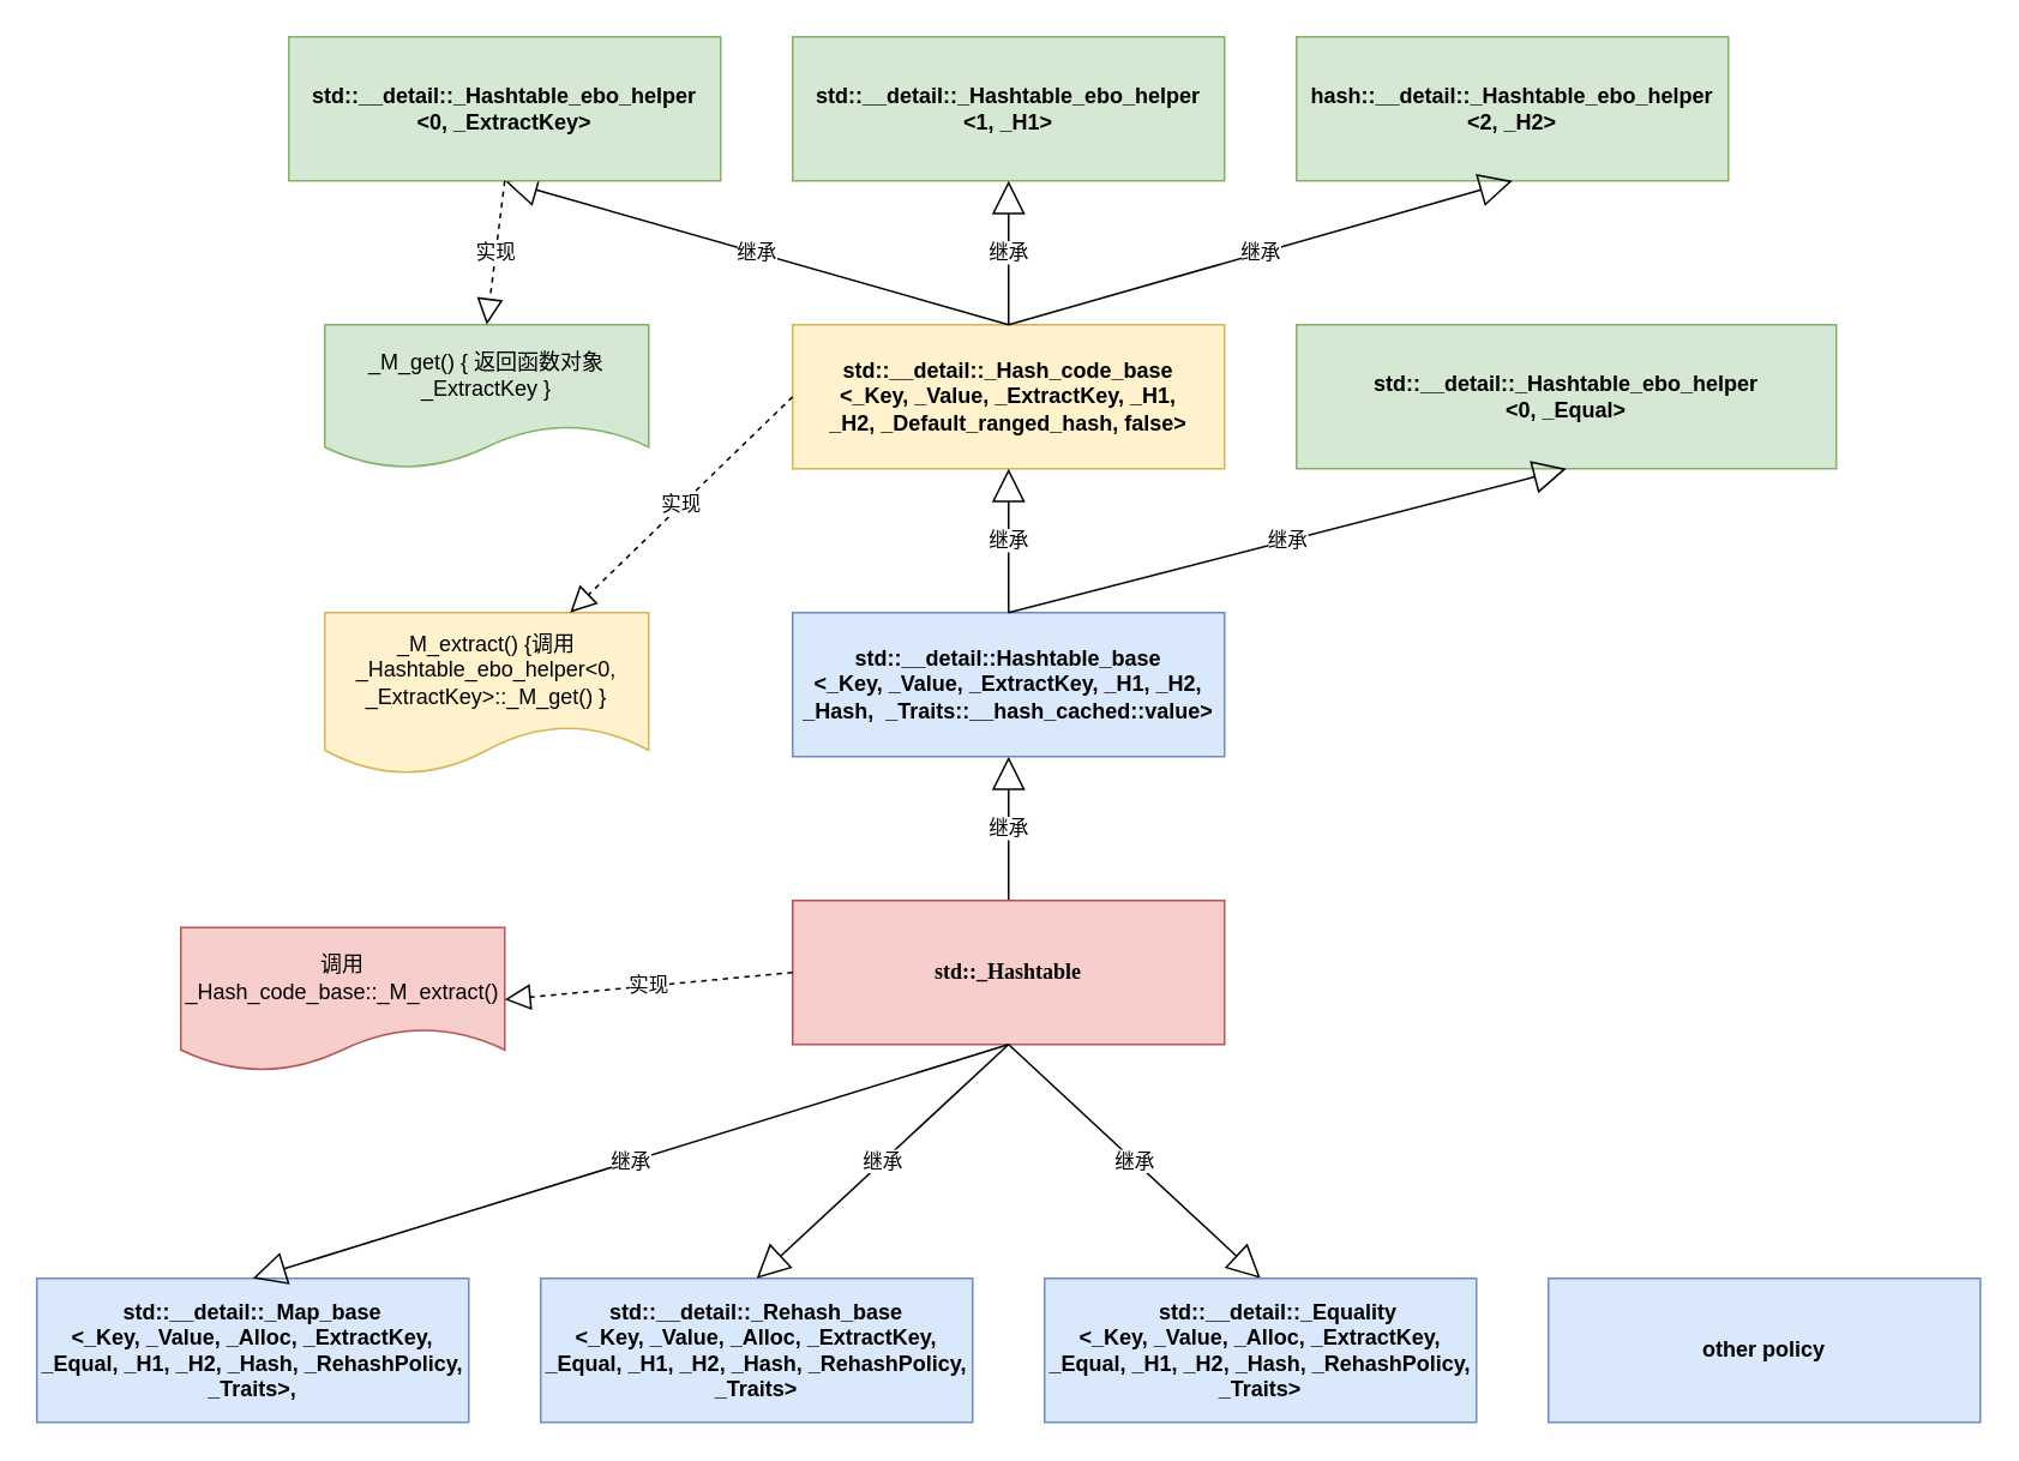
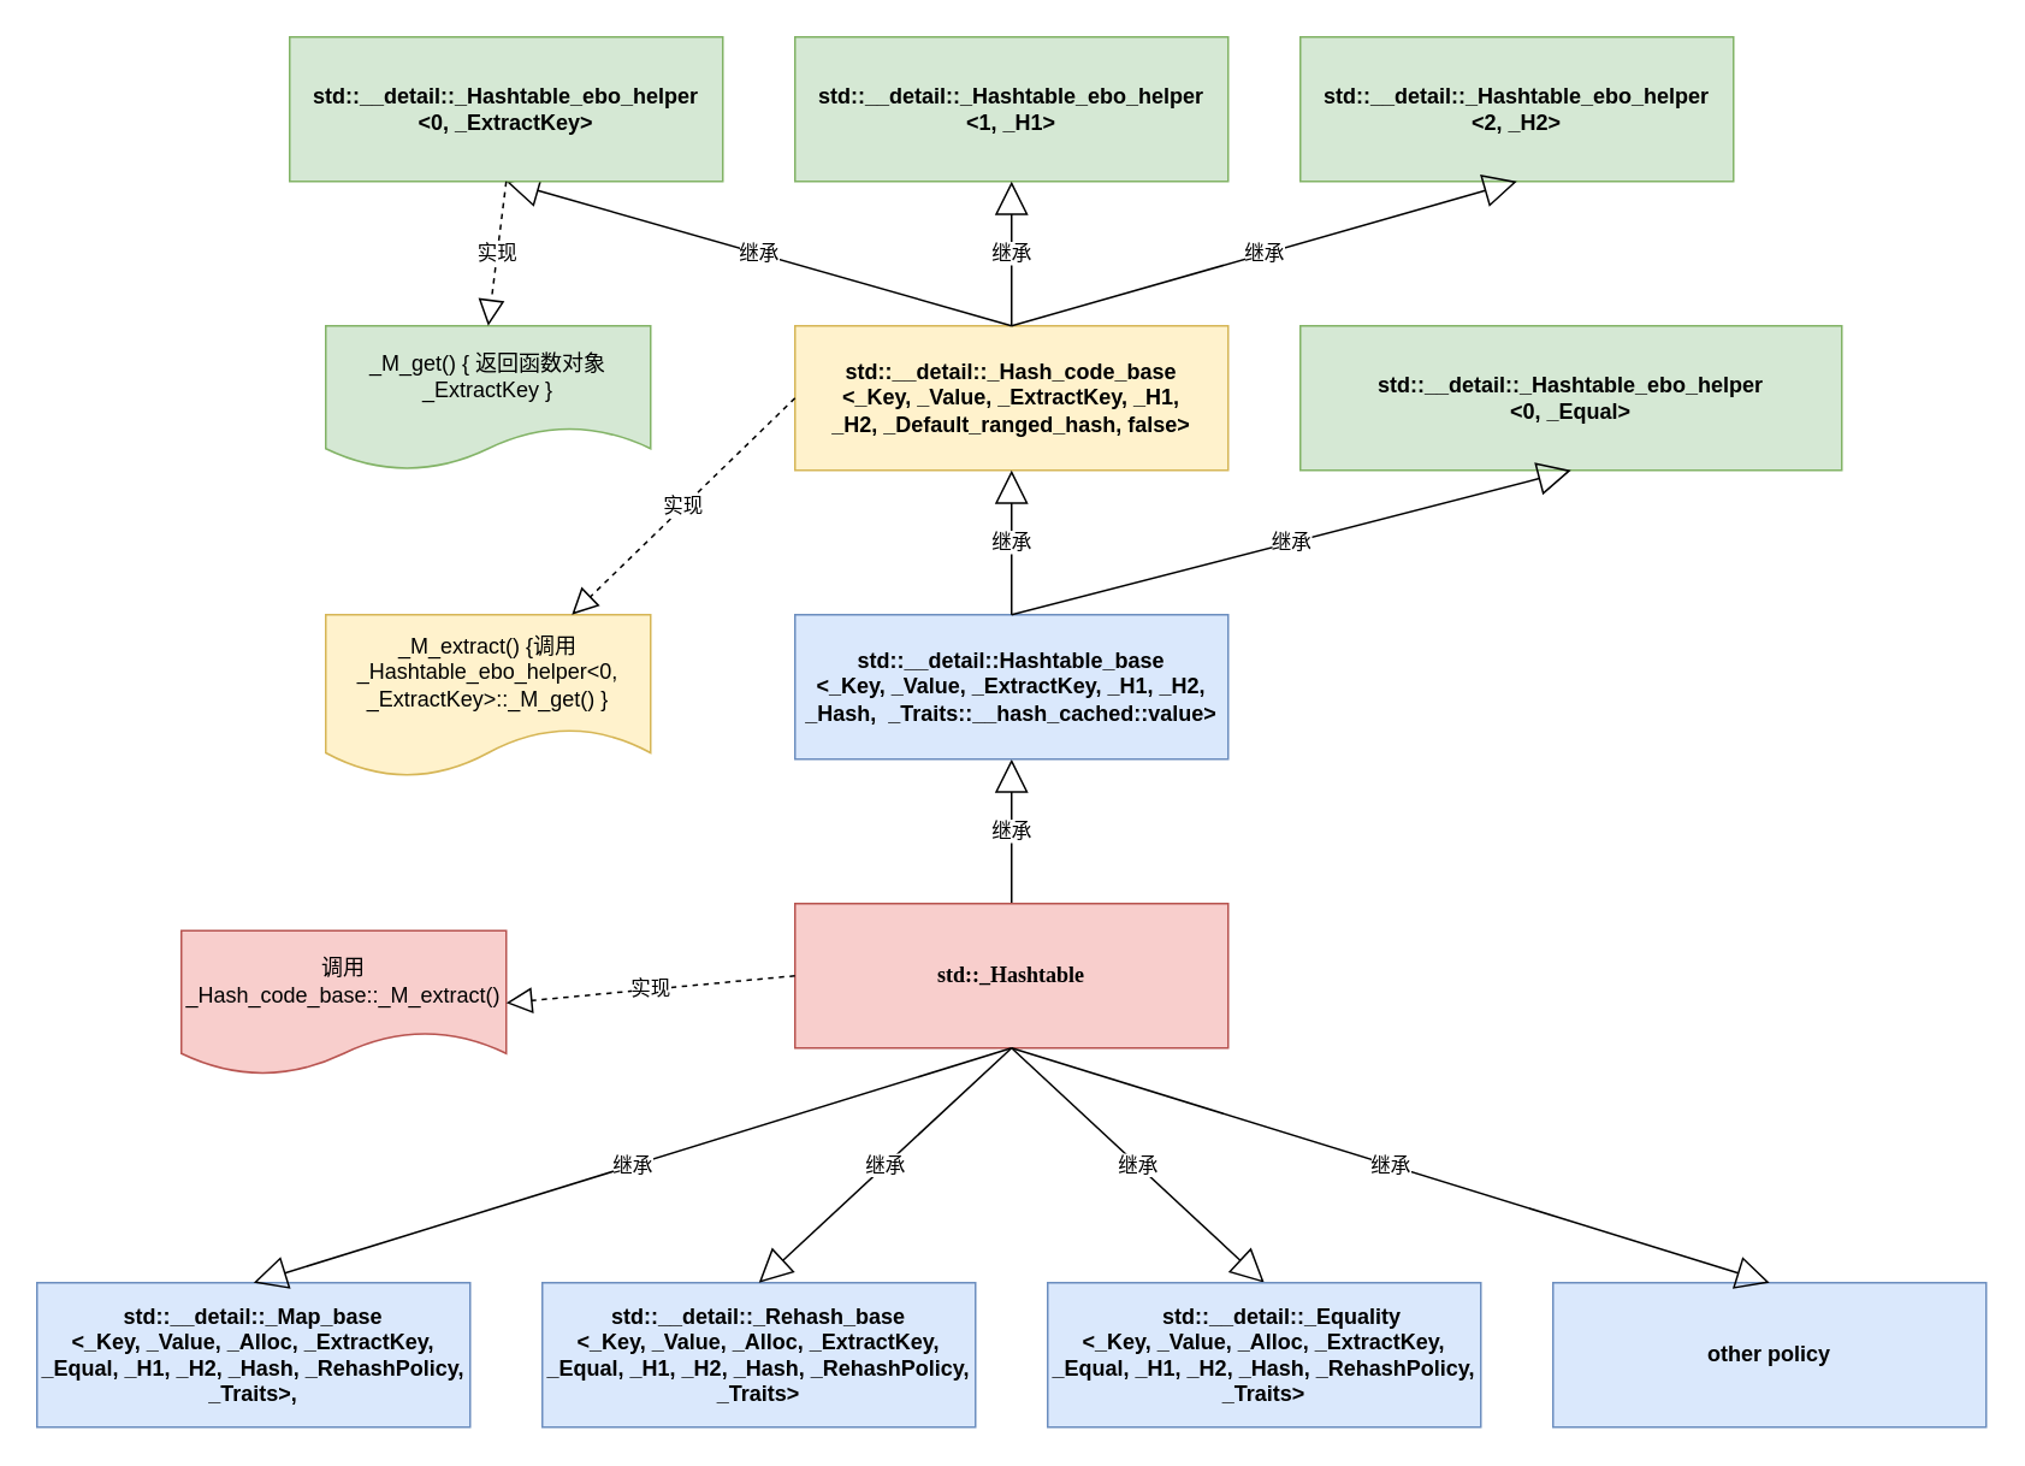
  <mxCell id="0" />
  <mxCell id="1" parent="0" />
  <mxCell id="2" value="继承" style="endArrow=block;endSize=16;endFill=0;html=1;rounded=0;exitX=0.5;exitY=0;exitDx=0;exitDy=0;entryX=0.5;entryY=1;entryDx=0;entryDy=0;" edge="1" parent="1" source="3" target="4"><mxGeometry width="160" relative="1" as="geometry"><mxPoint x="680" y="100" as="sourcePoint" /><mxPoint x="840" y="100" as="targetPoint" /></mxGeometry></mxCell>
  <mxCell id="3" value="&lt;span style=&quot;font-family: &amp;quot;Dank Mono&amp;quot;; font-weight: 700;&quot;&gt;std::_Hashtable&lt;/span&gt;" style="html=1;whiteSpace=wrap;fillColor=#f8cecc;strokeColor=#b85450;" vertex="1" parent="1"><mxGeometry y="500" width="240" height="80" as="geometry" x="440" /></mxCell>
  <mxCell id="4" value="&lt;span style=&quot;font-weight: 700;&quot;&gt;std::__detail::Hashtable_base&lt;/span&gt;&lt;div&gt;&lt;div style=&quot;&quot;&gt;&lt;b&gt;&amp;lt;_Key, _Value, _ExtractKey, _H1, _H2, _Hash,&amp;nbsp;&lt;/b&gt;&lt;b style=&quot;background-color: transparent; color: light-dark(rgb(0, 0, 0), rgb(255, 255, 255));&quot;&gt;&amp;nbsp;_Traits::__hash_cached::value&amp;gt;&lt;/b&gt;&lt;/div&gt;&lt;/div&gt;" style="html=1;whiteSpace=wrap;fillColor=#dae8fc;strokeColor=#6c8ebf;" vertex="1" parent="1"><mxGeometry y="340" width="240" height="80" as="geometry" x="440" /></mxCell>
  <mxCell id="5" value="&lt;span style=&quot;font-weight: 700;&quot;&gt;std::__detail::_Hashtable_ebo_helper&lt;/span&gt;&lt;div style=&quot;font-family: &amp;quot;Dank Mono&amp;quot;; font-weight: 700;&quot;&gt;&lt;span style=&quot;font-family: Helvetica;&quot;&gt;&amp;lt;0, _Equal&amp;gt;&lt;/span&gt;&lt;/div&gt;" style="html=1;whiteSpace=wrap;fillColor=#d5e8d4;strokeColor=#82b366;" vertex="1" parent="1"><mxGeometry x="720" y="180" width="300" height="80" as="geometry" /></mxCell>
  <mxCell id="6" value="&lt;span style=&quot;font-weight: 700;&quot;&gt;std::__detail::&lt;/span&gt;&lt;font style=&quot;font-weight: 700;&quot; face=&quot;Helvetica&quot;&gt;_Hash_code_base&lt;/font&gt;&lt;div&gt;&lt;b&gt;&lt;div style=&quot;&quot;&gt;&amp;lt;_Key, _Value, _ExtractKey, _H1, _H2,&amp;nbsp;&lt;span style=&quot;background-color: transparent; color: light-dark(rgb(0, 0, 0), rgb(255, 255, 255));&quot;&gt;_Default_ranged_hash, false&amp;gt;&lt;/span&gt;&lt;/div&gt;&lt;/b&gt;&lt;/div&gt;" style="html=1;whiteSpace=wrap;fillColor=#fff2cc;strokeColor=#d6b656;" vertex="1" parent="1"><mxGeometry y="180" width="240" height="80" as="geometry" x="440" /></mxCell>
  <mxCell id="7" value="继承" style="endArrow=block;endSize=16;endFill=0;html=1;rounded=0;exitX=0.5;exitY=0;exitDx=0;exitDy=0;entryX=0.5;entryY=1;entryDx=0;entryDy=0;" edge="1" parent="1" source="4" target="6"><mxGeometry width="160" relative="1" as="geometry"><mxPoint x="840" y="530" as="sourcePoint" /><mxPoint x="860" y="410" as="targetPoint" /></mxGeometry></mxCell>
  <mxCell id="8" value="继承" style="endArrow=block;endSize=16;endFill=0;html=1;rounded=0;exitX=0.5;exitY=0;exitDx=0;exitDy=0;entryX=0.5;entryY=1;entryDx=0;entryDy=0;" edge="1" parent="1" source="4" target="5"><mxGeometry width="160" relative="1" as="geometry"><mxPoint x="860" y="360" as="sourcePoint" /><mxPoint x="820" y="260" as="targetPoint" /></mxGeometry></mxCell>
  <mxCell id="9" value="&lt;span style=&quot;font-weight: 700;&quot;&gt;std::__detail::_Hashtable_ebo_helper&lt;/span&gt;&lt;div style=&quot;font-family: &amp;quot;Dank Mono&amp;quot;; font-weight: 700;&quot;&gt;&lt;span style=&quot;font-family: Helvetica;&quot;&gt;&amp;lt;1, _H1&amp;gt;&lt;/span&gt;&lt;/div&gt;" style="html=1;whiteSpace=wrap;fillColor=#d5e8d4;strokeColor=#82b366;" vertex="1" parent="1"><mxGeometry y="20" width="240" height="80" as="geometry" x="440" /></mxCell>
- <mxCell id="10" value="&lt;span style=&quot;font-weight: 700;&quot;&gt;hash::__detail::_Hashtable_ebo_helper&lt;/span&gt;&lt;div style=&quot;font-family: &amp;quot;Dank Mono&amp;quot;; font-weight: 700;&quot;&gt;&lt;span style=&quot;font-family: Helvetica;&quot;&gt;&amp;lt;2, _H2&amp;gt;&lt;/span&gt;&lt;/div&gt;" style="html=1;whiteSpace=wrap;fillColor=#d5e8d4;strokeColor=#82b366;" vertex="1" parent="1"><mxGeometry x="720" y="20" width="240" height="80" as="geometry" /></mxCell>
+ <mxCell id="10" value="&lt;span style=&quot;font-weight: 700;&quot;&gt;std::__detail::_Hashtable_ebo_helper&lt;/span&gt;&lt;div style=&quot;font-family: &amp;quot;Dank Mono&amp;quot;; font-weight: 700;&quot;&gt;&lt;span style=&quot;font-family: Helvetica;&quot;&gt;&amp;lt;2, _H2&amp;gt;&lt;/span&gt;&lt;/div&gt;" style="html=1;whiteSpace=wrap;fillColor=#d5e8d4;strokeColor=#82b366;" vertex="1" parent="1"><mxGeometry x="720" y="20" width="240" height="80" as="geometry" /></mxCell>
  <mxCell id="11" value="继承" style="endArrow=block;endSize=16;endFill=0;html=1;rounded=0;exitX=0.5;exitY=0;exitDx=0;exitDy=0;entryX=0.5;entryY=1;entryDx=0;entryDy=0;" edge="1" parent="1" source="6" target="20"><mxGeometry width="160" relative="1" as="geometry"><mxPoint x="910" y="420" as="sourcePoint" /><mxPoint x="270" y="120" as="targetPoint" /></mxGeometry></mxCell>
  <mxCell id="12" value="继承" style="endArrow=block;endSize=16;endFill=0;html=1;rounded=0;exitX=0.5;exitY=0;exitDx=0;exitDy=0;entryX=0.5;entryY=1;entryDx=0;entryDy=0;" edge="1" parent="1" source="6" target="9"><mxGeometry width="160" relative="1" as="geometry"><mxPoint x="1010" y="370" as="sourcePoint" /><mxPoint x="970" y="270" as="targetPoint" /><mxPoint as="offset" /></mxGeometry></mxCell>
  <mxCell id="13" value="继承" style="endArrow=block;endSize=16;endFill=0;html=1;rounded=0;exitX=0.5;exitY=0;exitDx=0;exitDy=0;entryX=0.5;entryY=1;entryDx=0;entryDy=0;" edge="1" parent="1" source="6" target="10"><mxGeometry width="160" relative="1" as="geometry"><mxPoint x="1080" y="320" as="sourcePoint" /><mxPoint x="1040" y="220" as="targetPoint" /></mxGeometry></mxCell>
  <mxCell id="14" value="&lt;div&gt;&lt;b&gt;std::__detail::_Map_base&lt;/b&gt;&lt;/div&gt;&lt;div&gt;&lt;b&gt;&amp;lt;_Key, _Value, _Alloc, _ExtractKey, _Equal,&amp;nbsp;&lt;/b&gt;&lt;b style=&quot;background-color: transparent; color: light-dark(rgb(0, 0, 0), rgb(255, 255, 255));&quot;&gt;_H1, _H2, _Hash, _RehashPolicy, _Traits&amp;gt;,&lt;/b&gt;&lt;/div&gt;" style="html=1;whiteSpace=wrap;fillColor=#dae8fc;strokeColor=#6c8ebf;" vertex="1" parent="1"><mxGeometry x="20" y="710" width="240" height="80" as="geometry" /></mxCell>
  <mxCell id="15" value="继承" style="endArrow=block;endSize=16;endFill=0;html=1;rounded=0;entryX=0.5;entryY=0;entryDx=0;entryDy=0;exitX=0.5;exitY=1;exitDx=0;exitDy=0;" edge="1" parent="1" source="3" target="14"><mxGeometry width="160" relative="1" as="geometry"><mxPoint x="680" y="540" as="sourcePoint" /><mxPoint x="740" y="460" as="targetPoint" /></mxGeometry></mxCell>
  <mxCell id="16" value="&lt;div&gt;&lt;b&gt;std::__detail::_Rehash_base&lt;/b&gt;&lt;/div&gt;&lt;div&gt;&lt;b&gt;&amp;lt;_Key, _Value, _Alloc, _ExtractKey, _Equal, _H1, _H2, _Hash, _RehashPolicy, _Traits&amp;gt;&lt;/b&gt;&lt;/div&gt;" style="html=1;whiteSpace=wrap;fillColor=#dae8fc;strokeColor=#6c8ebf;" vertex="1" parent="1"><mxGeometry x="300" y="710" width="240" height="80" as="geometry" /></mxCell>
  <mxCell id="17" value="继承" style="endArrow=block;endSize=16;endFill=0;html=1;rounded=0;entryX=0.5;entryY=0;entryDx=0;entryDy=0;exitX=0.5;exitY=1;exitDx=0;exitDy=0;" edge="1" parent="1" source="3" target="16"><mxGeometry x="0.005" width="160" relative="1" as="geometry"><mxPoint x="680" y="540" as="sourcePoint" /><mxPoint x="860" y="630" as="targetPoint" /><mxPoint as="offset" /></mxGeometry></mxCell>
  <mxCell id="18" value="继承" style="endArrow=block;endSize=16;endFill=0;html=1;rounded=0;entryX=0.5;entryY=0;entryDx=0;entryDy=0;exitX=0.5;exitY=1;exitDx=0;exitDy=0;" edge="1" parent="1" source="3" target="25"><mxGeometry width="160" relative="1" as="geometry"><mxPoint x="720" y="680" as="sourcePoint" /><mxPoint x="840" y="680" as="targetPoint" /></mxGeometry></mxCell>
  <mxCell id="19" value="&lt;b&gt;other policy&lt;/b&gt;" style="html=1;whiteSpace=wrap;fillColor=#dae8fc;strokeColor=#6c8ebf;" vertex="1" parent="1"><mxGeometry x="860" y="710" width="240" height="80" as="geometry" /></mxCell>
  <mxCell id="20" value="&lt;span style=&quot;font-weight: 700;&quot;&gt;std::__detail::_Hashtable_ebo_helper&lt;/span&gt;&lt;div style=&quot;font-family: &amp;quot;Dank Mono&amp;quot;; font-weight: 700;&quot;&gt;&lt;span style=&quot;font-family: Helvetica;&quot;&gt;&amp;lt;0, _ExtractKey&amp;gt;&lt;/span&gt;&lt;/div&gt;" style="html=1;whiteSpace=wrap;fillColor=#d5e8d4;strokeColor=#82b366;" vertex="1" parent="1"><mxGeometry x="160" y="20" width="240" height="80" as="geometry" /></mxCell>
  <mxCell id="21" value="_M_get() { 返回函数对象_ExtractKey }" style="shape=document;whiteSpace=wrap;html=1;boundedLbl=1;fillColor=#d5e8d4;strokeColor=#82b366;" vertex="1" parent="1"><mxGeometry x="180" y="180" width="180" height="80" as="geometry" /></mxCell>
  <mxCell id="22" value="_M_extract() {调用_Hashtable_ebo_helper&amp;lt;0, _ExtractKey&amp;gt;::_M_get() }" style="shape=document;whiteSpace=wrap;html=1;boundedLbl=1;fillColor=#fff2cc;strokeColor=#d6b656;" vertex="1" parent="1"><mxGeometry x="180" y="340" width="180" height="90" as="geometry" /></mxCell>
  <mxCell id="23" value="调用_Hash_code_base::_M_extract()" style="shape=document;whiteSpace=wrap;html=1;boundedLbl=1;fillColor=#f8cecc;strokeColor=#b85450;" vertex="1" parent="1"><mxGeometry x="100" y="515" width="180" height="80" as="geometry" /></mxCell>
+ <mxCell id="24" value="继承" style="endArrow=block;endSize=16;endFill=0;html=1;rounded=0;exitX=0.5;exitY=1;exitDx=0;exitDy=0;entryX=0.5;entryY=0;entryDx=0;entryDy=0;" edge="1" parent="1" source="3" target="19"><mxGeometry width="160" relative="1" as="geometry"><mxPoint x="683" y="549" as="sourcePoint" /><mxPoint x="800" y="860" as="targetPoint" /></mxGeometry></mxCell>
  <mxCell id="25" value="&lt;b&gt;&amp;nbsp; &amp;nbsp; &amp;nbsp; std::__detail::_Equality&lt;/b&gt;&lt;div&gt;&lt;b&gt;&amp;lt;_Key, _Value, _Alloc, _ExtractKey, _Equal, _H1, _H2, _Hash, _RehashPolicy, _Traits&amp;gt;&lt;/b&gt;&lt;/div&gt;" style="html=1;whiteSpace=wrap;fillColor=#dae8fc;strokeColor=#6c8ebf;" vertex="1" parent="1"><mxGeometry x="580" y="710" width="240" height="80" as="geometry" /></mxCell>
  <mxCell id="26" value="实现" style="endArrow=block;dashed=1;endFill=0;endSize=12;html=1;rounded=0;exitX=0;exitY=0.5;exitDx=0;exitDy=0;entryX=1;entryY=0.5;entryDx=0;entryDy=0;" edge="1" parent="1" source="3" target="23"><mxGeometry width="160" relative="1" as="geometry"><mxPoint x="420" y="550" as="sourcePoint" /><mxPoint x="400" y="540" as="targetPoint" /></mxGeometry></mxCell>
  <mxCell id="27" value="实现" style="endArrow=block;dashed=1;endFill=0;endSize=12;html=1;rounded=0;exitX=0;exitY=0.5;exitDx=0;exitDy=0;" edge="1" parent="1" source="6" target="22"><mxGeometry width="160" relative="1" as="geometry"><mxPoint x="393" y="437" as="sourcePoint" /><mxPoint x="330" y="430" as="targetPoint" /></mxGeometry></mxCell>
  <mxCell id="28" value="实现" style="endArrow=block;dashed=1;endFill=0;endSize=12;html=1;rounded=0;exitX=0.5;exitY=1;exitDx=0;exitDy=0;entryX=0.5;entryY=0;entryDx=0;entryDy=0;" edge="1" parent="1" source="20" target="21"><mxGeometry width="160" relative="1" as="geometry"><mxPoint x="33" y="197" as="sourcePoint" /><mxPoint x="-30" y="190" as="targetPoint" /></mxGeometry></mxCell>
